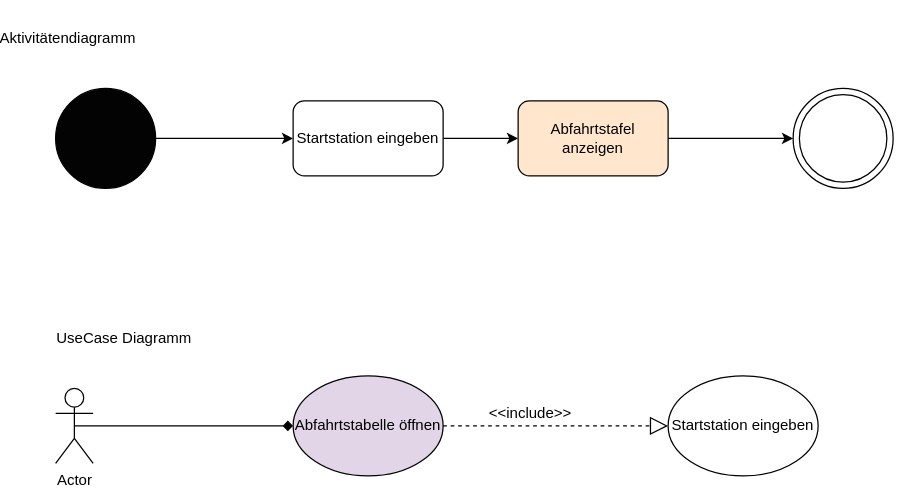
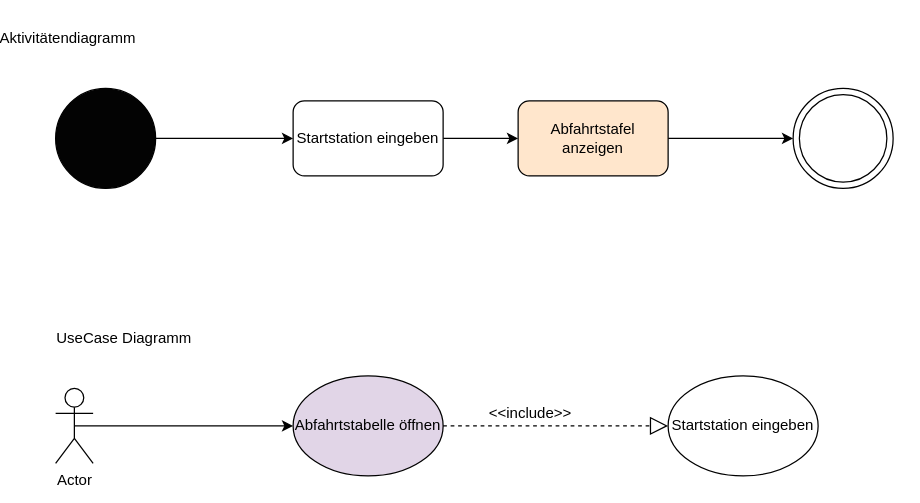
  <mxCell id="0" />
  <mxCell id="1" parent="0" />
  <mxCell id="2" style="edgeStyle=orthogonalEdgeStyle;rounded=0;orthogonalLoop=1;jettySize=auto;html=1;exitX=1;exitY=0.5;exitDx=0;exitDy=0;entryX=0;entryY=0.5;entryDx=0;entryDy=0;" edge="1" parent="1" source="3" target="5"><mxGeometry relative="1" as="geometry" /></mxCell>
  <mxCell id="3" value="" style="ellipse;whiteSpace=wrap;html=1;aspect=fixed;fillColor=#030303;" vertex="1" parent="1"><mxGeometry x="30" y="70" width="80" height="80" as="geometry" /></mxCell>
  <mxCell id="4" style="edgeStyle=orthogonalEdgeStyle;rounded=0;orthogonalLoop=1;jettySize=auto;html=1;exitX=1;exitY=0.5;exitDx=0;exitDy=0;entryX=0;entryY=0.5;entryDx=0;entryDy=0;" edge="1" parent="1" source="5" target="7"><mxGeometry relative="1" as="geometry" /></mxCell>
  <mxCell id="5" value="Startstation eingeben" style="rounded=1;whiteSpace=wrap;html=1;fillColor=#FFFFFF;" vertex="1" parent="1"><mxGeometry x="220" y="80" width="120" height="60" as="geometry" /></mxCell>
  <mxCell id="6" style="edgeStyle=orthogonalEdgeStyle;rounded=0;orthogonalLoop=1;jettySize=auto;html=1;exitX=1;exitY=0.5;exitDx=0;exitDy=0;entryX=0;entryY=0.5;entryDx=0;entryDy=0;" edge="1" parent="1" source="7" target="8"><mxGeometry relative="1" as="geometry" /></mxCell>
  <mxCell id="7" value="Abfahrtstafel anzeigen" style="rounded=1;whiteSpace=wrap;html=1;fillColor=#ffe6cc;" vertex="1" parent="1"><mxGeometry x="400" y="80" width="120" height="60" as="geometry" /></mxCell>
  <mxCell id="8" value="" style="ellipse;whiteSpace=wrap;html=1;aspect=fixed;fillColor=#FFFFFF;" vertex="1" parent="1"><mxGeometry x="620" y="70" width="80" height="80" as="geometry" /></mxCell>
  <mxCell id="9" value="" style="ellipse;whiteSpace=wrap;html=1;aspect=fixed;fillColor=#FFFFFF;" vertex="1" parent="1"><mxGeometry x="625" y="75" width="70" height="70" as="geometry" /></mxCell>
  <mxCell id="10" value="Aktivitätendiagramm" style="text;html=1;strokeColor=none;fillColor=none;align=center;verticalAlign=middle;whiteSpace=wrap;rounded=0;" vertex="1" parent="1"><mxGeometry x="20" y="20" width="40" height="20" as="geometry" /></mxCell>
- <mxCell id="11" style="edgeStyle=orthogonalEdgeStyle;rounded=0;orthogonalLoop=1;jettySize=auto;html=1;exitX=0.5;exitY=0.5;exitDx=0;exitDy=0;exitPerimeter=0;entryX=0;entryY=0.5;entryDx=0;entryDy=0;endArrow=diamond;" edge="1" parent="1" source="12" target="13"><mxGeometry relative="1" as="geometry" /></mxCell>
+ <mxCell id="11" style="edgeStyle=orthogonalEdgeStyle;rounded=0;orthogonalLoop=1;jettySize=auto;html=1;exitX=0.5;exitY=0.5;exitDx=0;exitDy=0;exitPerimeter=0;entryX=0;entryY=0.5;entryDx=0;entryDy=0;" edge="1" parent="1" source="12" target="13"><mxGeometry relative="1" as="geometry" /></mxCell>
  <mxCell id="12" value="Actor" style="shape=umlActor;verticalLabelPosition=bottom;labelBackgroundColor=#ffffff;verticalAlign=top;html=1;outlineConnect=0;fillColor=#FFFFFF;" vertex="1" parent="1"><mxGeometry x="30" y="310" width="30" height="60" as="geometry" /></mxCell>
  <mxCell id="13" value="Abfahrtstabelle öffnen" style="ellipse;whiteSpace=wrap;html=1;fillColor=#e1d5e7;" vertex="1" parent="1"><mxGeometry x="220" y="300" width="120" height="80" as="geometry" /></mxCell>
  <mxCell id="14" value="Startstation eingeben" style="ellipse;whiteSpace=wrap;html=1;fillColor=#FFFFFF;" vertex="1" parent="1"><mxGeometry x="520" y="300" width="120" height="80" as="geometry" /></mxCell>
  <mxCell id="15" value="" style="endArrow=block;dashed=1;endFill=0;endSize=12;html=1;entryX=0;entryY=0.5;entryDx=0;entryDy=0;exitX=1;exitY=0.5;exitDx=0;exitDy=0;" edge="1" parent="1" source="13" target="14"><mxGeometry width="160" relative="1" as="geometry"><mxPoint x="330" y="390" as="sourcePoint" /><mxPoint x="490" y="300" as="targetPoint" /></mxGeometry></mxCell>
  <mxCell id="16" value="&amp;lt;&amp;lt;include&amp;gt;&amp;gt;" style="text;html=1;strokeColor=none;fillColor=none;align=center;verticalAlign=middle;whiteSpace=wrap;rounded=0;" vertex="1" parent="1"><mxGeometry x="390" y="320" width="40" height="20" as="geometry" /></mxCell>
  <mxCell id="17" value="UseCase Diagramm" style="text;html=1;strokeColor=none;fillColor=none;align=center;verticalAlign=middle;whiteSpace=wrap;rounded=0;" vertex="1" parent="1"><mxGeometry x="20" y="260" width="130" height="20" as="geometry" /></mxCell>
